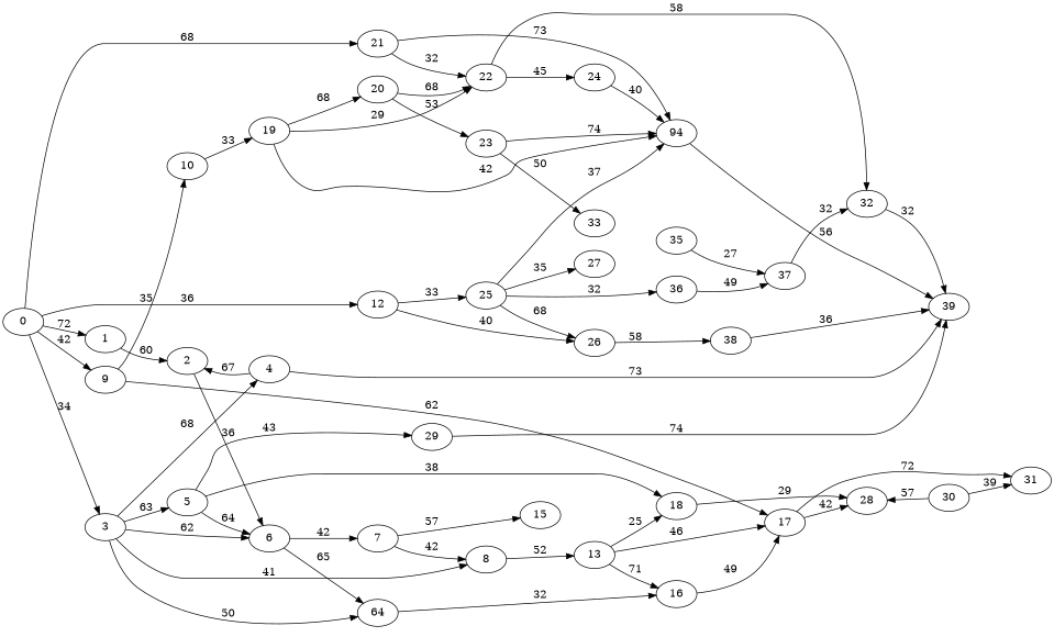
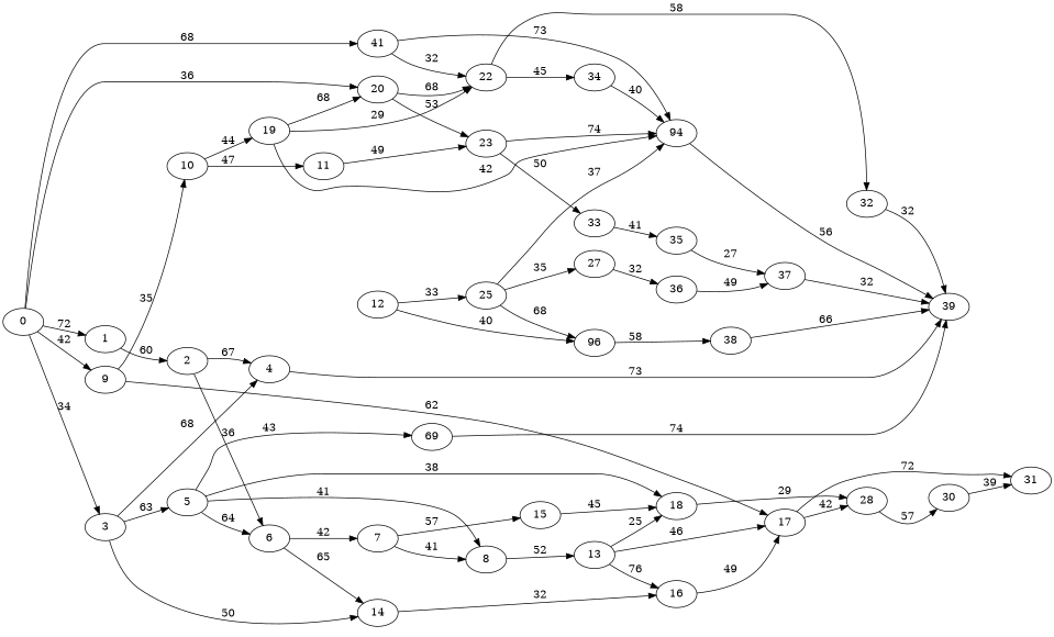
  digraph {
    rankdir=LR
    0
    1
    3
    9
    12
-   21
+   21 [label=41]
    2
    4
    6
    5
-   14 [label=64]
+   14
    10
    17
    25
-   26
+   26 [label=96]
    22
    n17 [label=94]
    39
    7
    8
-   29
+   29 [label=69]
    18
    16
+   11
    19
    28
    31
    27
    38
-   24
+   24 [label=34]
    32
    15
    13
    23
    20
    30
    33
    35
    36
    37
    0 -> 1 [label=72]
    0 -> 3 [label=34]
    0 -> 9 [label=42]
-   0 -> 12 [label=36]
+   0 -> 20 [label=36]
    0 -> 21 [label=68]
    1 -> 2 [label=60]
    3 -> 4 [label=68]
-   3 -> 6 [label=62]
    3 -> 5 [label=63]
    3 -> 14 [label=50]
    9 -> 10 [label=35]
    9 -> 17 [label=62]
    12 -> 25 [label=33]
    12 -> 26 [label=40]
    21 -> 22 [label=32]
    21 -> n17 [label=73]
-   4 -> 2 [label=67]
+   2 -> 4 [label=67]
    2 -> 6 [label=36]
    4 -> 39 [label=73]
    6 -> 14 [label=65]
    6 -> 7 [label=42]
    5 -> 6 [label=64]
-   3 -> 8 [label=41]
+   5 -> 8 [label=41]
    5 -> 29 [label=43]
    5 -> 18 [label=38]
    14 -> 16 [label=32]
-   10 -> 19 [label=33]
+   10 -> 11 [label=47]
+   10 -> 19 [label=44]
    17 -> 28 [label=42]
    17 -> 31 [label=72]
    25 -> 26 [label=68]
    25 -> n17 [label=37]
    25 -> 27 [label=35]
    26 -> 38 [label=58]
    22 -> 24 [label=45]
    22 -> 32 [label=58]
    n17 -> 39 [label=56]
-   7 -> 8 [label=42]
+   7 -> 8 [label=41]
    7 -> 15 [label=57]
    8 -> 13 [label=52]
    29 -> 39 [label=74]
    18 -> 28 [label=29]
    16 -> 17 [label=49]
+   11 -> 23 [label=49]
    19 -> 22 [label=29]
    19 -> n17 [label=42]
    19 -> 20 [label=68]
-   30 -> 28 [label=57]
-   25 -> 36 [label=32]
-   38 -> 39 [label=36]
+   28 -> 30 [label=57]
+   27 -> 36 [label=32]
+   38 -> 39 [label=66]
    24 -> n17 [label=40]
    32 -> 39 [label=32]
+   15 -> 18 [label=45]
    13 -> 17 [label=46]
    13 -> 18 [label=25]
-   13 -> 16 [label=71]
+   13 -> 16 [label=76]
    23 -> n17 [label=74]
    23 -> 33 [label=50]
    20 -> 22 [label=68]
    20 -> 23 [label=53]
    30 -> 31 [label=39]
+   33 -> 35 [label=41]
    35 -> 37 [label=27]
    36 -> 37 [label=49]
-   37 -> 32 [label=32]
+   37 -> 39 [label=32]
  }
